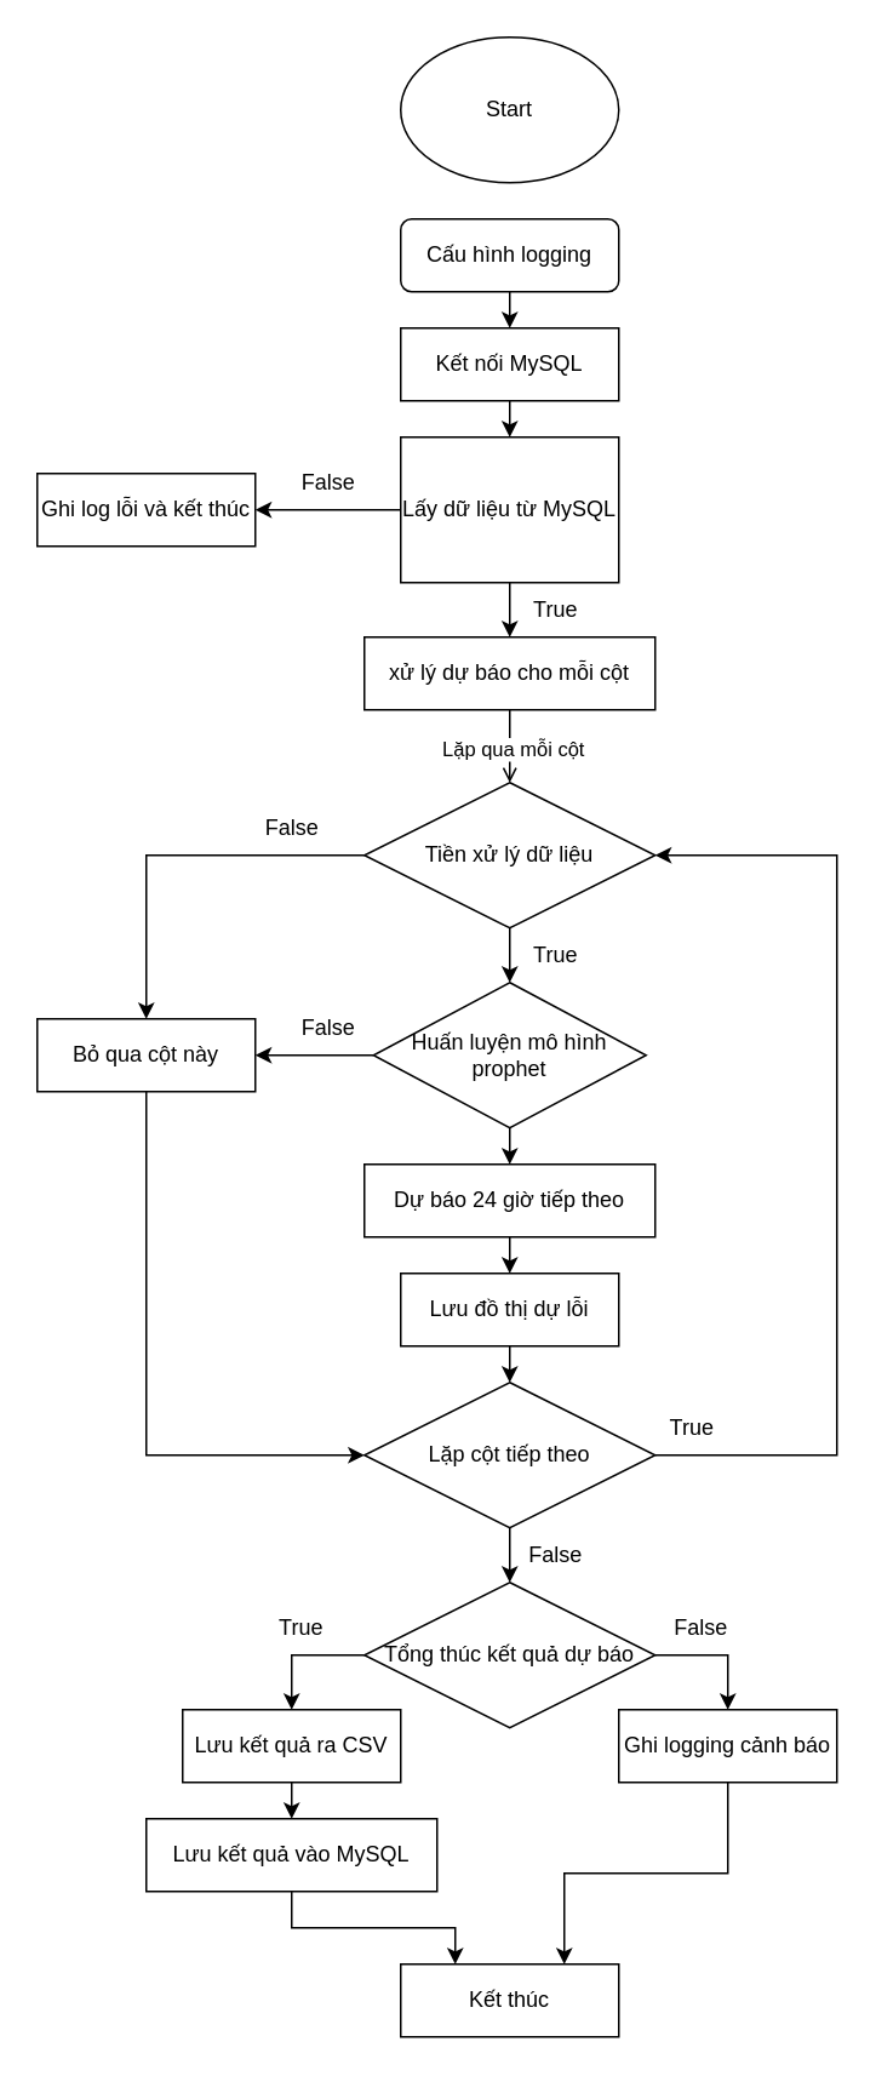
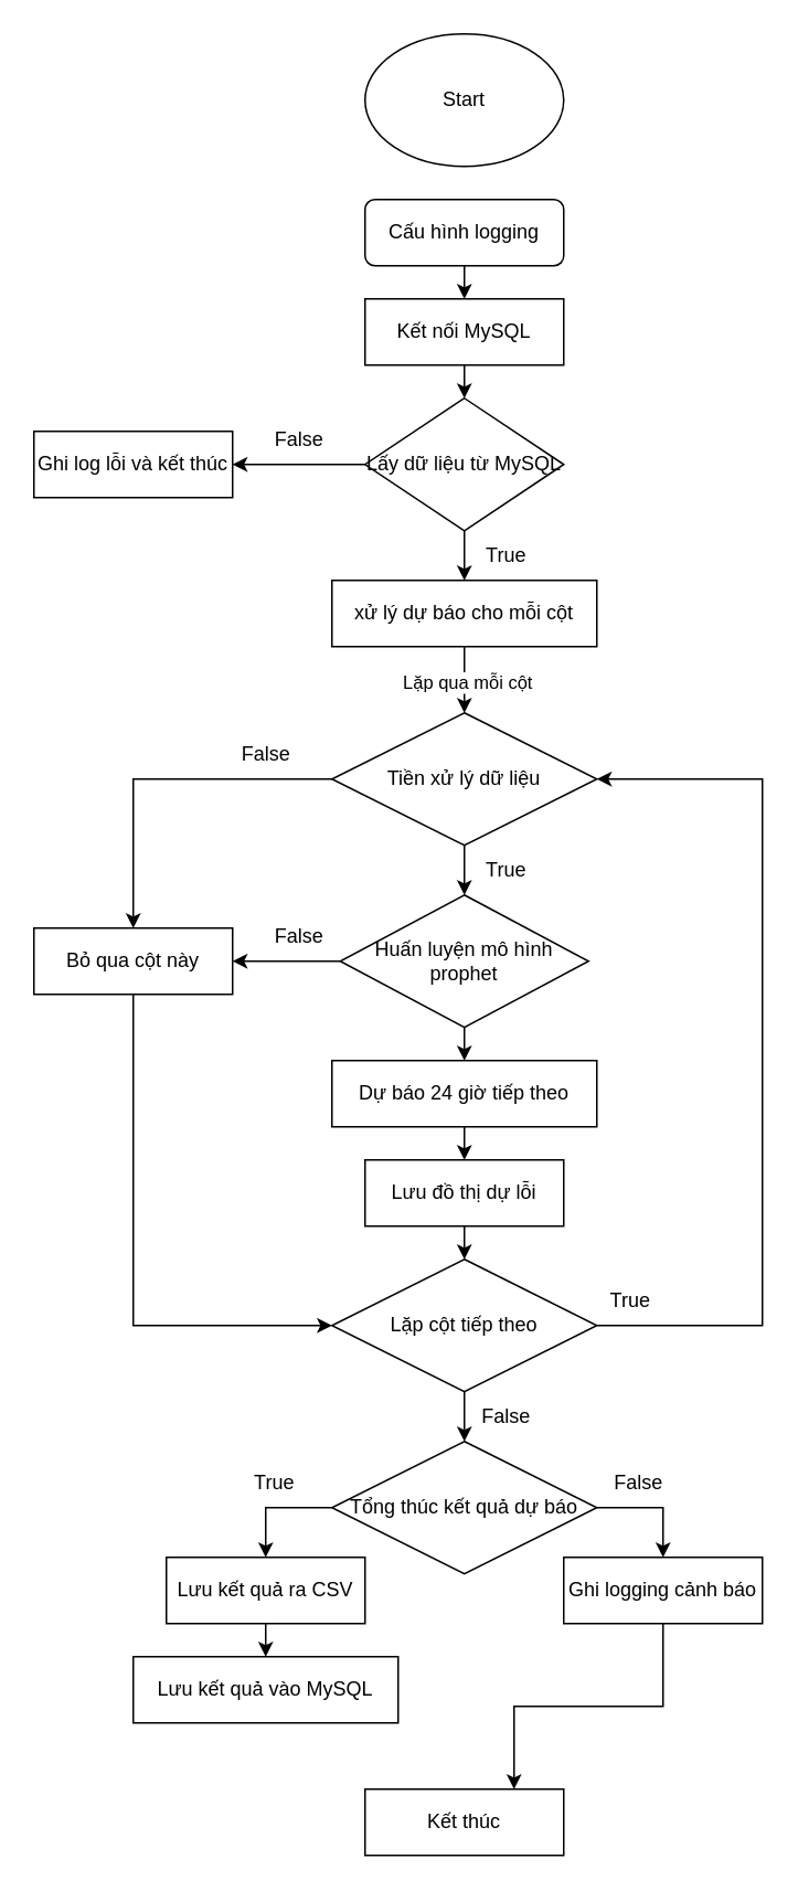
  <mxCell id="0" />
  <mxCell id="1" parent="0" />
  <mxCell id="2" value="Start" style="ellipse;whiteSpace=wrap;html=1;" vertex="1" parent="1"><mxGeometry x="220" y="20" width="120" height="80" as="geometry" /></mxCell>
  <mxCell id="3" style="edgeStyle=orthogonalEdgeStyle;rounded=0;orthogonalLoop=1;jettySize=auto;html=1;exitX=0.5;exitY=1;exitDx=0;exitDy=0;entryX=0.5;entryY=0;entryDx=0;entryDy=0;" edge="1" parent="1" source="4" target="12"><mxGeometry relative="1" as="geometry" /></mxCell>
  <mxCell id="4" value="Cấu hình logging" style="whiteSpace=wrap;html=1;rounded=1;" vertex="1" parent="1"><mxGeometry x="220" y="120" width="120" height="40" as="geometry" /></mxCell>
- <mxCell id="5" style="edgeStyle=orthogonalEdgeStyle;rounded=0;orthogonalLoop=1;jettySize=auto;html=1;exitX=0.5;exitY=1;exitDx=0;exitDy=0;entryX=0.25;entryY=0;entryDx=0;entryDy=0;" edge="1" parent="1" source="6" target="45"><mxGeometry relative="1" as="geometry"><mxPoint x="210" y="1200" as="targetPoint" /></mxGeometry></mxCell>
  <mxCell id="6" value="Lưu kết quả vào MySQL" style="rounded=0;whiteSpace=wrap;html=1;" vertex="1" parent="1"><mxGeometry x="80" y="1000" width="160" height="40" as="geometry" /></mxCell>
- <mxCell id="7" style="edgeStyle=orthogonalEdgeStyle;rounded=0;orthogonalLoop=1;jettySize=auto;html=1;exitX=0.5;exitY=1;exitDx=0;exitDy=0;entryX=0.5;entryY=0;entryDx=0;entryDy=0;endArrow=open;" edge="1" parent="1" source="9" target="27"><mxGeometry relative="1" as="geometry" /></mxCell>
+ <mxCell id="7" style="edgeStyle=orthogonalEdgeStyle;rounded=0;orthogonalLoop=1;jettySize=auto;html=1;exitX=0.5;exitY=1;exitDx=0;exitDy=0;entryX=0.5;entryY=0;entryDx=0;entryDy=0;" edge="1" parent="1" source="9" target="27"><mxGeometry relative="1" as="geometry" /></mxCell>
  <mxCell id="8" value="Lặp qua mỗi cột" style="edgeLabel;html=1;align=center;verticalAlign=middle;resizable=0;points=[];" vertex="1" connectable="0" parent="7"><mxGeometry x="0.057" y="1" relative="1" as="geometry"><mxPoint as="offset" /></mxGeometry></mxCell>
  <mxCell id="9" value="xử lý dự báo cho mỗi cột" style="rounded=0;whiteSpace=wrap;html=1;" vertex="1" parent="1"><mxGeometry x="200" y="350" width="160" height="40" as="geometry" /></mxCell>
  <mxCell id="10" value="Ghi log lỗi và kết thúc" style="rounded=0;whiteSpace=wrap;html=1;" vertex="1" parent="1"><mxGeometry x="20" y="260" width="120" height="40" as="geometry" /></mxCell>
  <mxCell id="11" style="edgeStyle=orthogonalEdgeStyle;rounded=0;orthogonalLoop=1;jettySize=auto;html=1;exitX=0.5;exitY=1;exitDx=0;exitDy=0;entryX=0.5;entryY=0;entryDx=0;entryDy=0;" edge="1" parent="1" source="12" target="15"><mxGeometry relative="1" as="geometry" /></mxCell>
  <mxCell id="12" value="Kết nối MySQL" style="rounded=0;whiteSpace=wrap;html=1;" vertex="1" parent="1"><mxGeometry x="220" y="180" width="120" height="40" as="geometry" /></mxCell>
  <mxCell id="13" style="edgeStyle=orthogonalEdgeStyle;rounded=0;orthogonalLoop=1;jettySize=auto;html=1;exitX=0.5;exitY=1;exitDx=0;exitDy=0;entryX=0.5;entryY=0;entryDx=0;entryDy=0;" edge="1" parent="1" source="15" target="9"><mxGeometry relative="1" as="geometry" /></mxCell>
  <mxCell id="14" style="edgeStyle=orthogonalEdgeStyle;rounded=0;orthogonalLoop=1;jettySize=auto;html=1;exitX=0;exitY=0.5;exitDx=0;exitDy=0;entryX=1;entryY=0.5;entryDx=0;entryDy=0;" edge="1" parent="1" source="15" target="10"><mxGeometry relative="1" as="geometry" /></mxCell>
- <mxCell id="15" value="Lấy dữ liệu từ MySQL" style="whiteSpace=wrap;html=1;rounded=0;" vertex="1" parent="1"><mxGeometry x="220" y="240" width="120" height="80" as="geometry" /></mxCell>
+ <mxCell id="15" value="Lấy dữ liệu từ MySQL" style="rhombus;whiteSpace=wrap;html=1;" vertex="1" parent="1"><mxGeometry x="220" y="240" width="120" height="80" as="geometry" /></mxCell>
  <mxCell id="16" value="False" style="text;html=1;align=center;verticalAlign=middle;resizable=0;points=[];autosize=1;strokeColor=none;fillColor=none;" vertex="1" parent="1"><mxGeometry x="155" y="250" width="50" height="30" as="geometry" /></mxCell>
  <mxCell id="17" style="edgeStyle=orthogonalEdgeStyle;rounded=0;orthogonalLoop=1;jettySize=auto;html=1;exitX=0.5;exitY=1;exitDx=0;exitDy=0;entryX=0.5;entryY=0;entryDx=0;entryDy=0;" edge="1" parent="1" source="18" target="6"><mxGeometry relative="1" as="geometry" /></mxCell>
  <mxCell id="18" value="Lưu kết quả ra CSV" style="rounded=0;whiteSpace=wrap;html=1;" vertex="1" parent="1"><mxGeometry x="100" y="940" width="120" height="40" as="geometry" /></mxCell>
  <mxCell id="19" style="edgeStyle=orthogonalEdgeStyle;rounded=0;orthogonalLoop=1;jettySize=auto;html=1;exitX=0.5;exitY=1;exitDx=0;exitDy=0;entryX=0.5;entryY=0;entryDx=0;entryDy=0;" edge="1" parent="1" source="20" target="37"><mxGeometry relative="1" as="geometry" /></mxCell>
  <mxCell id="20" value="Lưu đồ thị dự lỗi" style="rounded=0;whiteSpace=wrap;html=1;" vertex="1" parent="1"><mxGeometry x="220" y="700" width="120" height="40" as="geometry" /></mxCell>
  <mxCell id="21" style="edgeStyle=orthogonalEdgeStyle;rounded=0;orthogonalLoop=1;jettySize=auto;html=1;exitX=0.5;exitY=1;exitDx=0;exitDy=0;entryX=0;entryY=0.5;entryDx=0;entryDy=0;" edge="1" parent="1" source="22" target="37"><mxGeometry relative="1" as="geometry" /></mxCell>
  <mxCell id="22" value="Bỏ qua cột này" style="rounded=0;whiteSpace=wrap;html=1;" vertex="1" parent="1"><mxGeometry x="20" y="560" width="120" height="40" as="geometry" /></mxCell>
  <mxCell id="23" style="edgeStyle=orthogonalEdgeStyle;rounded=0;orthogonalLoop=1;jettySize=auto;html=1;exitX=0.5;exitY=1;exitDx=0;exitDy=0;entryX=0.5;entryY=0;entryDx=0;entryDy=0;" edge="1" parent="1" source="24" target="20"><mxGeometry relative="1" as="geometry" /></mxCell>
  <mxCell id="24" value="Dự báo 24 giờ tiếp theo" style="rounded=0;whiteSpace=wrap;html=1;" vertex="1" parent="1"><mxGeometry x="200" y="640" width="160" height="40" as="geometry" /></mxCell>
  <mxCell id="25" style="edgeStyle=orthogonalEdgeStyle;rounded=0;orthogonalLoop=1;jettySize=auto;html=1;exitX=0.5;exitY=1;exitDx=0;exitDy=0;entryX=0.5;entryY=0;entryDx=0;entryDy=0;" edge="1" parent="1" source="27" target="31"><mxGeometry relative="1" as="geometry" /></mxCell>
  <mxCell id="26" style="edgeStyle=orthogonalEdgeStyle;rounded=0;orthogonalLoop=1;jettySize=auto;html=1;exitX=0;exitY=0.5;exitDx=0;exitDy=0;entryX=0.5;entryY=0;entryDx=0;entryDy=0;" edge="1" parent="1" source="27" target="22"><mxGeometry relative="1" as="geometry" /></mxCell>
  <mxCell id="27" value="Tiền xử lý dữ liệu" style="rhombus;whiteSpace=wrap;html=1;" vertex="1" parent="1"><mxGeometry x="200" y="430" width="160" height="80" as="geometry" /></mxCell>
  <mxCell id="28" value="True" style="text;html=1;align=center;verticalAlign=middle;resizable=0;points=[];autosize=1;strokeColor=none;fillColor=none;" vertex="1" parent="1"><mxGeometry x="280" y="320" width="50" height="30" as="geometry" /></mxCell>
  <mxCell id="29" style="edgeStyle=orthogonalEdgeStyle;rounded=0;orthogonalLoop=1;jettySize=auto;html=1;exitX=0.5;exitY=1;exitDx=0;exitDy=0;entryX=0.5;entryY=0;entryDx=0;entryDy=0;" edge="1" parent="1" source="31" target="24"><mxGeometry relative="1" as="geometry" /></mxCell>
  <mxCell id="30" style="edgeStyle=orthogonalEdgeStyle;rounded=0;orthogonalLoop=1;jettySize=auto;html=1;exitX=0;exitY=0.5;exitDx=0;exitDy=0;entryX=1;entryY=0.5;entryDx=0;entryDy=0;" edge="1" parent="1" source="31" target="22"><mxGeometry relative="1" as="geometry" /></mxCell>
  <mxCell id="31" value="Huấn luyện mô hình prophet" style="rhombus;whiteSpace=wrap;html=1;" vertex="1" parent="1"><mxGeometry x="205" y="540" width="150" height="80" as="geometry" /></mxCell>
  <mxCell id="32" value="True" style="text;html=1;align=center;verticalAlign=middle;resizable=0;points=[];autosize=1;strokeColor=none;fillColor=none;" vertex="1" parent="1"><mxGeometry x="280" y="510" width="50" height="30" as="geometry" /></mxCell>
  <mxCell id="33" value="False" style="text;html=1;align=center;verticalAlign=middle;resizable=0;points=[];autosize=1;strokeColor=none;fillColor=none;" vertex="1" parent="1"><mxGeometry x="155" y="550" width="50" height="30" as="geometry" /></mxCell>
  <mxCell id="34" value="False" style="text;html=1;align=center;verticalAlign=middle;resizable=0;points=[];autosize=1;strokeColor=none;fillColor=none;" vertex="1" parent="1"><mxGeometry x="135" y="440" width="50" height="30" as="geometry" /></mxCell>
  <mxCell id="35" style="edgeStyle=orthogonalEdgeStyle;rounded=0;orthogonalLoop=1;jettySize=auto;html=1;exitX=1;exitY=0.5;exitDx=0;exitDy=0;entryX=1;entryY=0.5;entryDx=0;entryDy=0;" edge="1" parent="1" source="37" target="27"><mxGeometry relative="1" as="geometry"><mxPoint x="510" y="440" as="targetPoint" /><Array as="points"><mxPoint x="460" y="800" /><mxPoint x="460" y="470" /></Array></mxGeometry></mxCell>
  <mxCell id="36" style="edgeStyle=orthogonalEdgeStyle;rounded=0;orthogonalLoop=1;jettySize=auto;html=1;exitX=0.5;exitY=1;exitDx=0;exitDy=0;entryX=0.5;entryY=0;entryDx=0;entryDy=0;" edge="1" parent="1" source="37" target="42"><mxGeometry relative="1" as="geometry"><mxPoint x="280" y="920" as="targetPoint" /></mxGeometry></mxCell>
  <mxCell id="37" value="Lặp cột tiếp theo" style="rhombus;whiteSpace=wrap;html=1;" vertex="1" parent="1"><mxGeometry x="200" y="760" width="160" height="80" as="geometry" /></mxCell>
  <mxCell id="38" value="True" style="text;html=1;align=center;verticalAlign=middle;resizable=0;points=[];autosize=1;strokeColor=none;fillColor=none;" vertex="1" parent="1"><mxGeometry x="355" y="770" width="50" height="30" as="geometry" /></mxCell>
  <mxCell id="39" value="False" style="text;html=1;align=center;verticalAlign=middle;resizable=0;points=[];autosize=1;strokeColor=none;fillColor=none;" vertex="1" parent="1"><mxGeometry x="280" y="840" width="50" height="30" as="geometry" /></mxCell>
  <mxCell id="40" style="edgeStyle=orthogonalEdgeStyle;rounded=0;orthogonalLoop=1;jettySize=auto;html=1;exitX=0;exitY=0.5;exitDx=0;exitDy=0;entryX=0.5;entryY=0;entryDx=0;entryDy=0;" edge="1" parent="1" source="42" target="18"><mxGeometry relative="1" as="geometry" /></mxCell>
  <mxCell id="41" style="edgeStyle=orthogonalEdgeStyle;rounded=0;orthogonalLoop=1;jettySize=auto;html=1;exitX=1;exitY=0.5;exitDx=0;exitDy=0;entryX=0.5;entryY=0;entryDx=0;entryDy=0;" edge="1" parent="1" source="42" target="44"><mxGeometry relative="1" as="geometry" /></mxCell>
  <mxCell id="42" value="Tổng thúc kết quả dự báo" style="rhombus;whiteSpace=wrap;html=1;" vertex="1" parent="1"><mxGeometry x="200" y="870" width="160" height="80" as="geometry" /></mxCell>
  <mxCell id="43" style="edgeStyle=orthogonalEdgeStyle;rounded=0;orthogonalLoop=1;jettySize=auto;html=1;exitX=0.5;exitY=1;exitDx=0;exitDy=0;entryX=0.75;entryY=0;entryDx=0;entryDy=0;" edge="1" parent="1" source="44" target="45"><mxGeometry relative="1" as="geometry" /></mxCell>
  <mxCell id="44" value="Ghi logging cảnh báo" style="rounded=0;whiteSpace=wrap;html=1;" vertex="1" parent="1"><mxGeometry x="340" y="940" width="120" height="40" as="geometry" /></mxCell>
  <mxCell id="45" value="Kết thúc" style="rounded=0;whiteSpace=wrap;html=1;" vertex="1" parent="1"><mxGeometry x="220" y="1080" width="120" height="40" as="geometry" /></mxCell>
  <mxCell id="46" value="True" style="text;html=1;align=center;verticalAlign=middle;resizable=0;points=[];autosize=1;strokeColor=none;fillColor=none;" vertex="1" parent="1"><mxGeometry x="140" y="880" width="50" height="30" as="geometry" /></mxCell>
  <mxCell id="47" value="False" style="text;html=1;align=center;verticalAlign=middle;resizable=0;points=[];autosize=1;strokeColor=none;fillColor=none;" vertex="1" parent="1"><mxGeometry x="360" y="880" width="50" height="30" as="geometry" /></mxCell>
